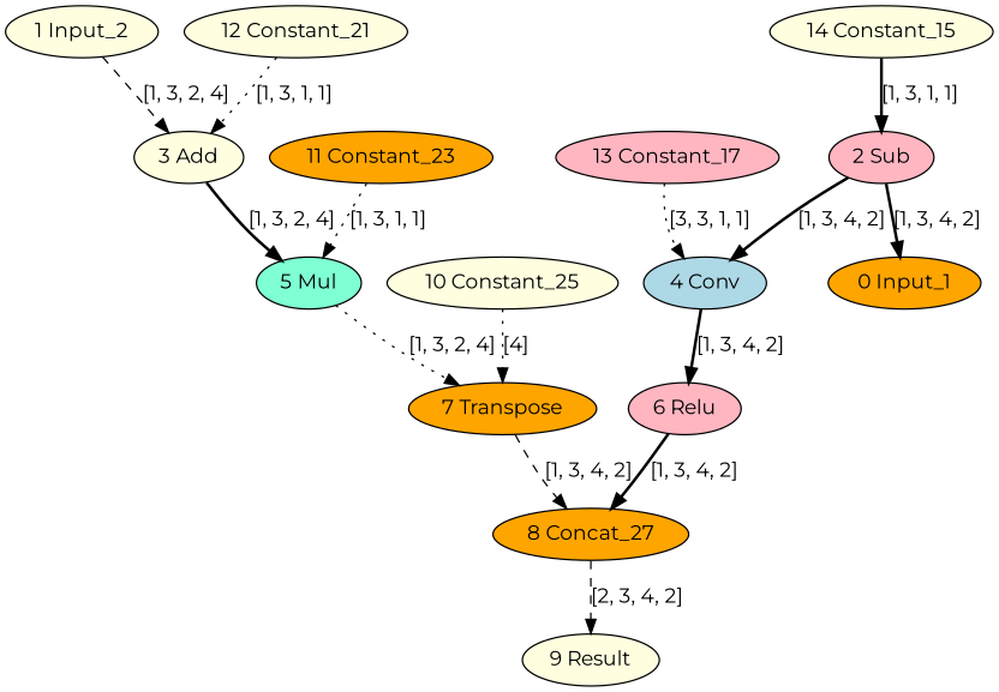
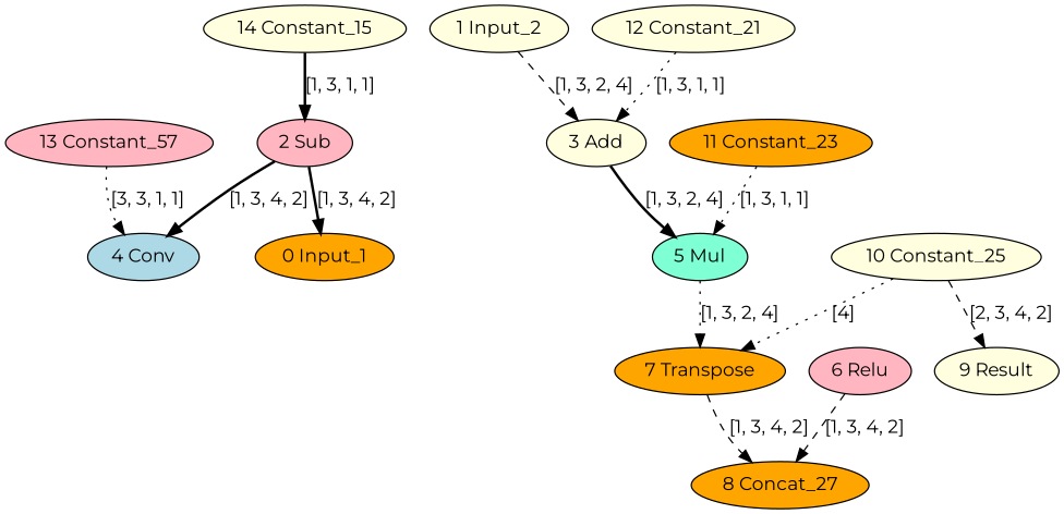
  strict digraph {
    fontname=Montserrat
    node [fillcolor=lightyellow fontname=Montserrat style=filled type=Constant]
    edge [fontname=Montserrat style=bold]
    "0 Input_1" [fillcolor=orange type=Parameter]
    "2 Sub" [fillcolor=lightpink type=Subtract]
    "4 Conv" [fillcolor=lightblue type=Convolution]
    "1 Input_2" [type=Parameter]
    "3 Add" [type=Add]
    "5 Mul" [fillcolor=aquamarine type=Multiply]
    "6 Relu" [fillcolor=lightpink type=Relu]
    "7 Transpose" [fillcolor=orange type=Transpose]
    "8 Concat_27" [fillcolor=orange type=Concat]
    "9 Result" [type=Result]
    "10 Constant_25"
    "11 Constant_23" [fillcolor=orange]
    "12 Constant_21"
-   "13 Constant_17" [fillcolor=lightpink]
+   "13 Constant_17" [fillcolor=lightpink label="13 Constant_57"]
    "14 Constant_15"
    "2 Sub" -> "0 Input_1" [label="[1, 3, 4, 2]"]
    "2 Sub" -> "4 Conv" [label="[1, 3, 4, 2]"]
-   "4 Conv" -> "6 Relu" [label="[1, 3, 4, 2]"]
    "1 Input_2" -> "3 Add" [label="[1, 3, 2, 4]" style=dashed]
    "3 Add" -> "5 Mul" [label="[1, 3, 2, 4]"]
    "5 Mul" -> "7 Transpose" [label="[1, 3, 2, 4]" style=dotted]
-   "6 Relu" -> "8 Concat_27" [label="[1, 3, 4, 2]"]
+   "6 Relu" -> "8 Concat_27" [label="[1, 3, 4, 2]" style=dashed]
    "7 Transpose" -> "8 Concat_27" [label="[1, 3, 4, 2]" style=dashed]
-   "8 Concat_27" -> "9 Result" [label="[2, 3, 4, 2]" style=dashed]
+   "10 Constant_25" -> "9 Result" [label="[2, 3, 4, 2]" style=dashed]
    "10 Constant_25" -> "7 Transpose" [label="[4]" style=dotted]
    "11 Constant_23" -> "5 Mul" [label="[1, 3, 1, 1]" style=dotted]
    "12 Constant_21" -> "3 Add" [label="[1, 3, 1, 1]" style=dotted]
    "13 Constant_17" -> "4 Conv" [label="[3, 3, 1, 1]" style=dotted]
    "14 Constant_15" -> "2 Sub" [label="[1, 3, 1, 1]"]
  }
